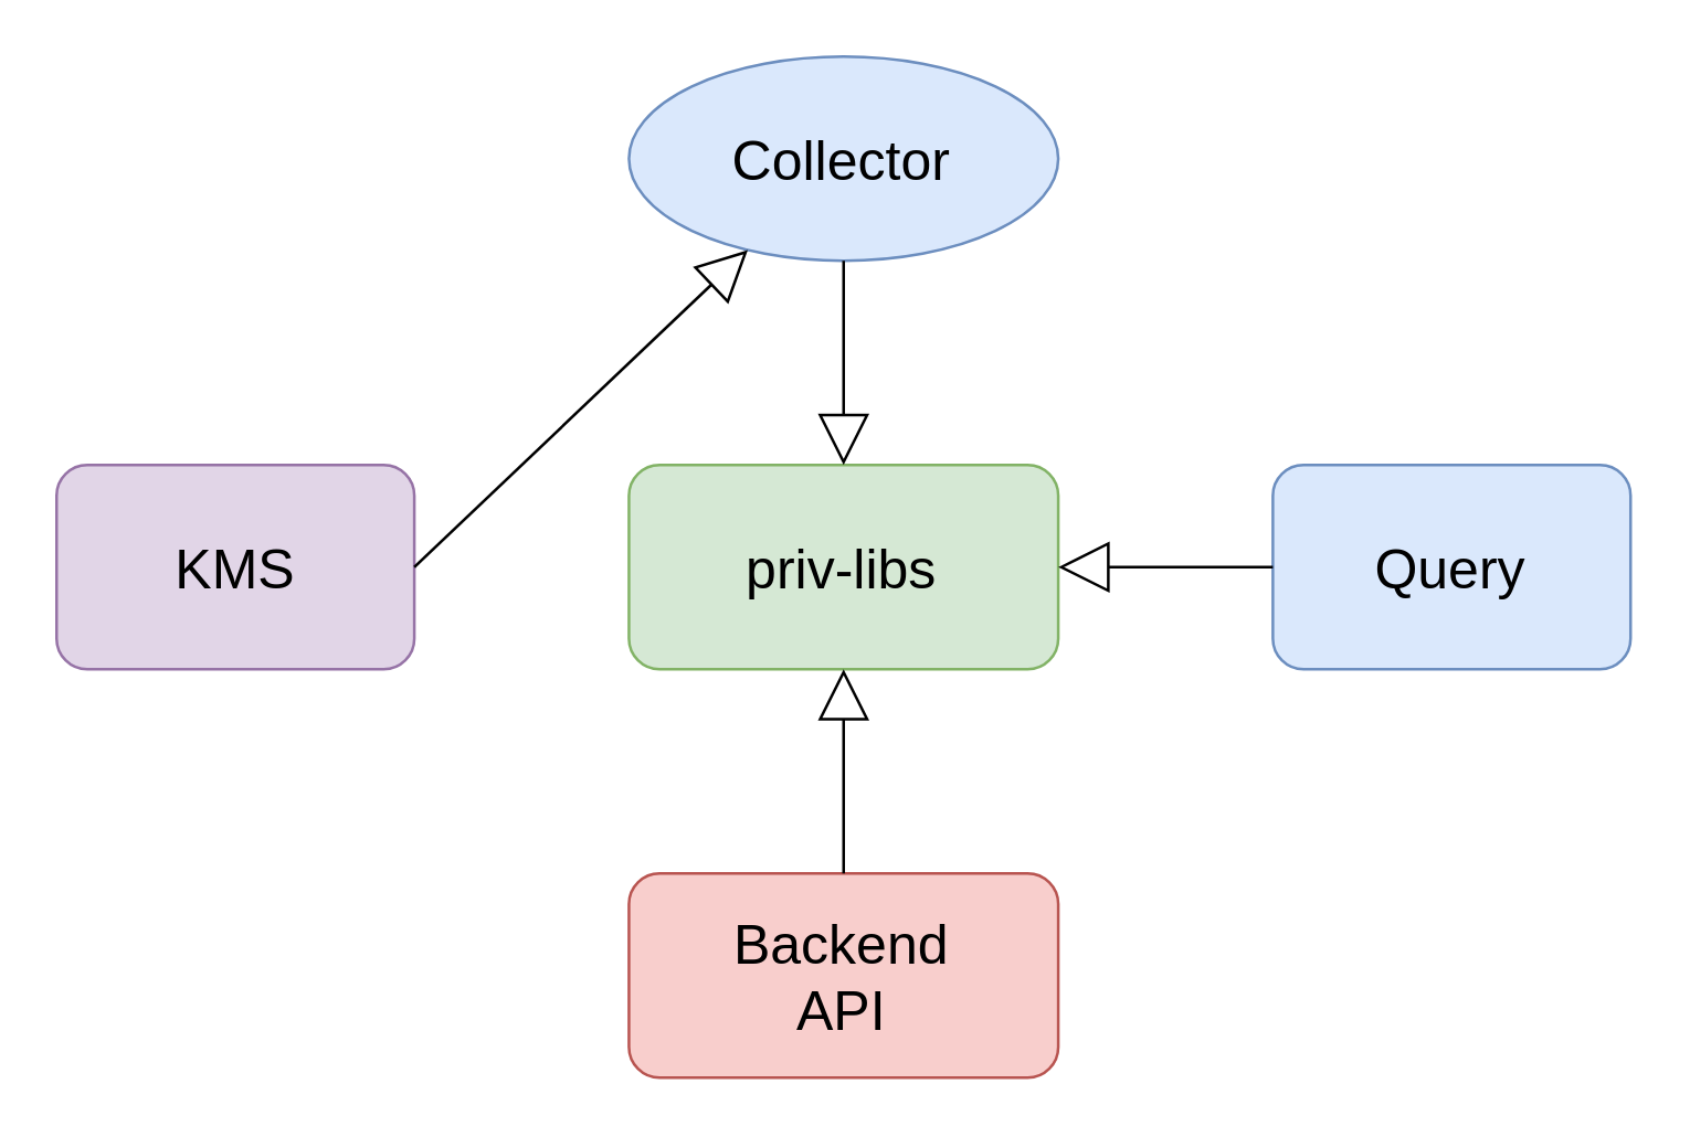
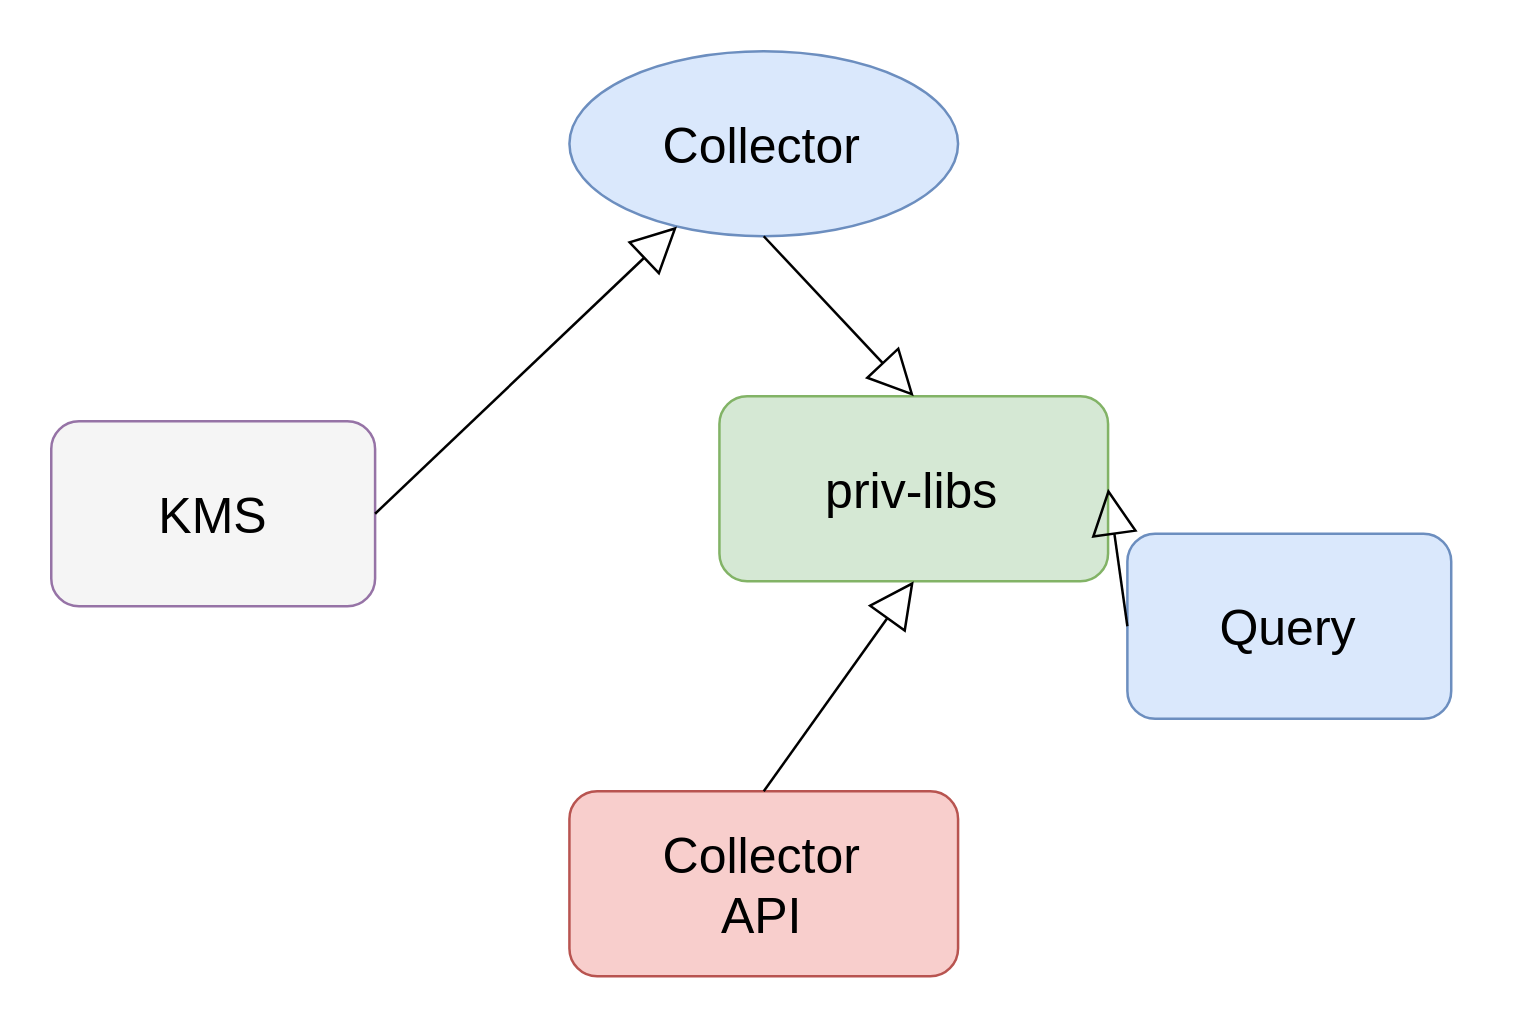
  <mxCell id="0" />
  <mxCell id="1" parent="0" />
  <mxCell id="2" value="" style="group" vertex="1" connectable="0" parent="1"><mxGeometry x="20" y="20" width="570" height="370" as="geometry" /></mxCell>
- <mxCell id="3" value="&lt;font style=&quot;font-size: 20px&quot;&gt;priv-libs&lt;/font&gt;" style="rounded=1;whiteSpace=wrap;html=1;fillColor=#d5e8d4;strokeColor=#82b366;" vertex="1" parent="2"><mxGeometry x="207.273" y="148" width="155.455" height="74" as="geometry" /></mxCell>
+ <mxCell id="3" value="&lt;font style=&quot;font-size: 20px&quot;&gt;priv-libs&lt;/font&gt;" style="rounded=1;whiteSpace=wrap;html=1;fillColor=#d5e8d4;strokeColor=#82b366;" vertex="1" parent="2"><mxGeometry x="267.273" y="138" width="155.455" height="74" as="geometry" /></mxCell>
  <mxCell id="4" value="&lt;font style=&quot;font-size: 20px&quot;&gt;Collector&lt;/font&gt;" style="ellipse;whiteSpace=wrap;html=1;fillColor=#dae8fc;strokeColor=#6c8ebf;" vertex="1" parent="2"><mxGeometry x="207.273" width="155.455" height="74" as="geometry" /></mxCell>
- <mxCell id="5" value="&lt;font style=&quot;font-size: 20px&quot;&gt;KMS&lt;/font&gt;" style="rounded=1;whiteSpace=wrap;html=1;fillColor=#e1d5e7;strokeColor=#9673a6;" vertex="1" parent="2"><mxGeometry y="148" width="129.545" height="74" as="geometry" /></mxCell>
- <mxCell id="6" value="&lt;font style=&quot;font-size: 20px&quot;&gt;Backend&lt;br&gt;API&lt;/font&gt;" style="rounded=1;whiteSpace=wrap;html=1;fillColor=#f8cecc;strokeColor=#b85450;" vertex="1" parent="2"><mxGeometry x="207.273" y="296" width="155.455" height="74" as="geometry" /></mxCell>
- <mxCell id="7" value="&lt;font style=&quot;font-size: 20px&quot;&gt;Query&lt;/font&gt;" style="rounded=1;whiteSpace=wrap;html=1;fillColor=#dae8fc;strokeColor=#6c8ebf;" vertex="1" parent="2"><mxGeometry x="440.455" y="148" width="129.545" height="74" as="geometry" /></mxCell>
+ <mxCell id="5" value="&lt;font style=&quot;font-size: 20px&quot;&gt;KMS&lt;/font&gt;" style="rounded=1;whiteSpace=wrap;html=1;fillColor=#f5f5f5;strokeColor=#9673a6;" vertex="1" parent="2"><mxGeometry y="148" width="129.545" height="74" as="geometry" /></mxCell>
+ <mxCell id="6" value="&lt;font style=&quot;font-size: 20px&quot;&gt;Collector&lt;br&gt;API&lt;/font&gt;" style="rounded=1;whiteSpace=wrap;html=1;fillColor=#f8cecc;strokeColor=#b85450;" vertex="1" parent="2"><mxGeometry x="207.273" y="296" width="155.455" height="74" as="geometry" /></mxCell>
+ <mxCell id="7" value="&lt;font style=&quot;font-size: 20px&quot;&gt;Query&lt;/font&gt;" style="rounded=1;whiteSpace=wrap;html=1;fillColor=#dae8fc;strokeColor=#6c8ebf;" vertex="1" parent="2"><mxGeometry x="430.455" y="193" width="129.545" height="74" as="geometry" /></mxCell>
  <mxCell id="8" value="" style="endArrow=block;endSize=16;endFill=0;html=1;exitX=0.5;exitY=1;exitDx=0;exitDy=0;entryX=0.5;entryY=0;entryDx=0;entryDy=0;" edge="1" parent="2" source="4" target="3"><mxGeometry width="160" relative="1" as="geometry"><mxPoint x="25.909" y="296" as="sourcePoint" /><mxPoint x="181.364" y="222" as="targetPoint" /></mxGeometry></mxCell>
  <mxCell id="9" value="" style="endArrow=block;endSize=16;endFill=0;html=1;exitX=1;exitY=0.5;exitDx=0;exitDy=0;" edge="1" parent="2" source="5" target="4"><mxGeometry width="160" relative="1" as="geometry"><mxPoint x="51.818" y="370" as="sourcePoint" /><mxPoint x="233.182" y="246.667" as="targetPoint" /></mxGeometry></mxCell>
  <mxCell id="10" value="" style="endArrow=block;endSize=16;endFill=0;html=1;exitX=0.5;exitY=0;exitDx=0;exitDy=0;entryX=0.5;entryY=1;entryDx=0;entryDy=0;" edge="1" parent="2" source="6" target="3"><mxGeometry x="-0.529" y="-2" width="160" relative="1" as="geometry"><mxPoint x="388.636" y="320.667" as="sourcePoint" /><mxPoint x="336.818" y="246.667" as="targetPoint" /><mxPoint as="offset" /></mxGeometry></mxCell>
  <mxCell id="11" value="" style="endArrow=block;endSize=16;endFill=0;html=1;exitX=0;exitY=0.5;exitDx=0;exitDy=0;entryX=1;entryY=0.5;entryDx=0;entryDy=0;" edge="1" parent="2" source="7" target="3"><mxGeometry x="-0.339" y="-5" width="160" relative="1" as="geometry"><mxPoint x="246.136" y="394.667" as="sourcePoint" /><mxPoint x="388.636" y="222" as="targetPoint" /><mxPoint as="offset" /></mxGeometry></mxCell>
